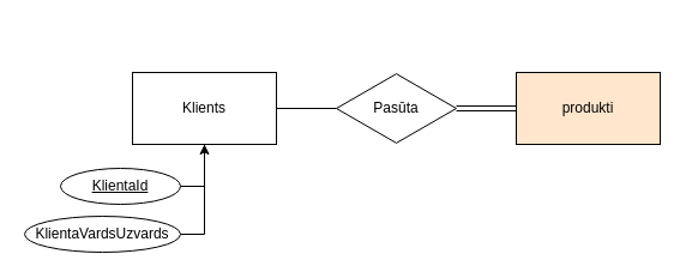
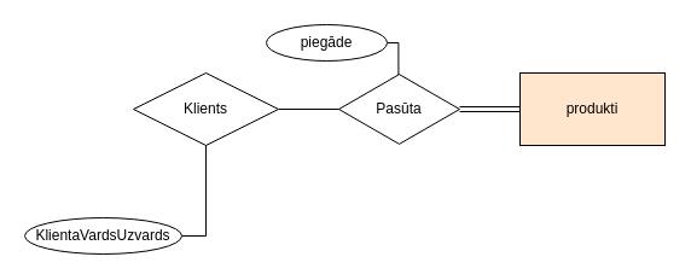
  <mxCell id="0" />
  <mxCell id="1" parent="0" />
  <mxCell id="2" style="edgeStyle=orthogonalEdgeStyle;rounded=0;orthogonalLoop=1;jettySize=auto;html=1;endArrow=none;endFill=0;" edge="1" parent="1" source="3" target="5"><mxGeometry relative="1" as="geometry" /></mxCell>
- <mxCell id="3" value="Klients" style="rounded=0;whiteSpace=wrap;html=1;" vertex="1" parent="1"><mxGeometry x="110" y="60" width="120" height="60" as="geometry" /></mxCell>
+ <mxCell id="3" value="Klients" style="rhombus;whiteSpace=wrap;html=1;" vertex="1" parent="1"><mxGeometry x="110" y="60" width="120" height="60" as="geometry" /></mxCell>
  <mxCell id="4" style="edgeStyle=orthogonalEdgeStyle;rounded=0;orthogonalLoop=1;jettySize=auto;html=1;entryX=0;entryY=0.5;entryDx=0;entryDy=0;shape=link;" edge="1" parent="1" source="5" target="8"><mxGeometry relative="1" as="geometry" /></mxCell>
  <mxCell id="5" value="Pasūta" style="html=1;whiteSpace=wrap;aspect=fixed;shape=isoRectangle;" vertex="1" parent="1"><mxGeometry x="280" y="60" width="100" height="60" as="geometry" /></mxCell>
+ <mxCell id="6" style="edgeStyle=orthogonalEdgeStyle;rounded=0;orthogonalLoop=1;jettySize=auto;html=1;entryX=0.494;entryY=0.027;entryDx=0;entryDy=0;entryPerimeter=0;endArrow=none;endFill=0;" edge="1" parent="1" source="7" target="5"><mxGeometry relative="1" as="geometry"><Array as="points"><mxPoint x="329" y="35" /></Array></mxGeometry></mxCell>
+ <mxCell id="7" value="piegāde" style="strokeWidth=1;html=1;shape=mxgraph.flowchart.start_1;whiteSpace=wrap;" vertex="1" parent="1"><mxGeometry x="220" y="20" width="100" height="30" as="geometry" /></mxCell>
  <mxCell id="8" value="produkti" style="rounded=0;whiteSpace=wrap;html=1;fillColor=#ffe6cc;" vertex="1" parent="1"><mxGeometry x="430" y="60" width="120" height="60" as="geometry" /></mxCell>
- <mxCell id="9" style="edgeStyle=orthogonalEdgeStyle;rounded=0;orthogonalLoop=1;jettySize=auto;html=1;entryX=0.5;entryY=1;entryDx=0;entryDy=0;" edge="1" parent="1" source="10" target="3"><mxGeometry relative="1" as="geometry"><Array as="points"><mxPoint x="170" y="155" /></Array></mxGeometry></mxCell>
- <mxCell id="10" value="&lt;u&gt;KlientaId&lt;/u&gt;" style="strokeWidth=1;html=1;shape=mxgraph.flowchart.start_1;whiteSpace=wrap;" vertex="1" parent="1"><mxGeometry x="50" y="140" width="100" height="30" as="geometry" /></mxCell>
  <mxCell id="11" style="edgeStyle=orthogonalEdgeStyle;rounded=0;orthogonalLoop=1;jettySize=auto;html=1;entryX=0.5;entryY=1;entryDx=0;entryDy=0;endArrow=none;endFill=0;" edge="1" parent="1" target="3"><mxGeometry relative="1" as="geometry"><mxPoint x="150" y="195" as="sourcePoint" /><Array as="points"><mxPoint x="170" y="195" /></Array></mxGeometry></mxCell>
  <mxCell id="12" value="KlientaVardsUzvards" style="strokeWidth=1;html=1;shape=mxgraph.flowchart.start_1;whiteSpace=wrap;" vertex="1" parent="1"><mxGeometry x="20" y="180" width="130" height="30" as="geometry" /></mxCell>
